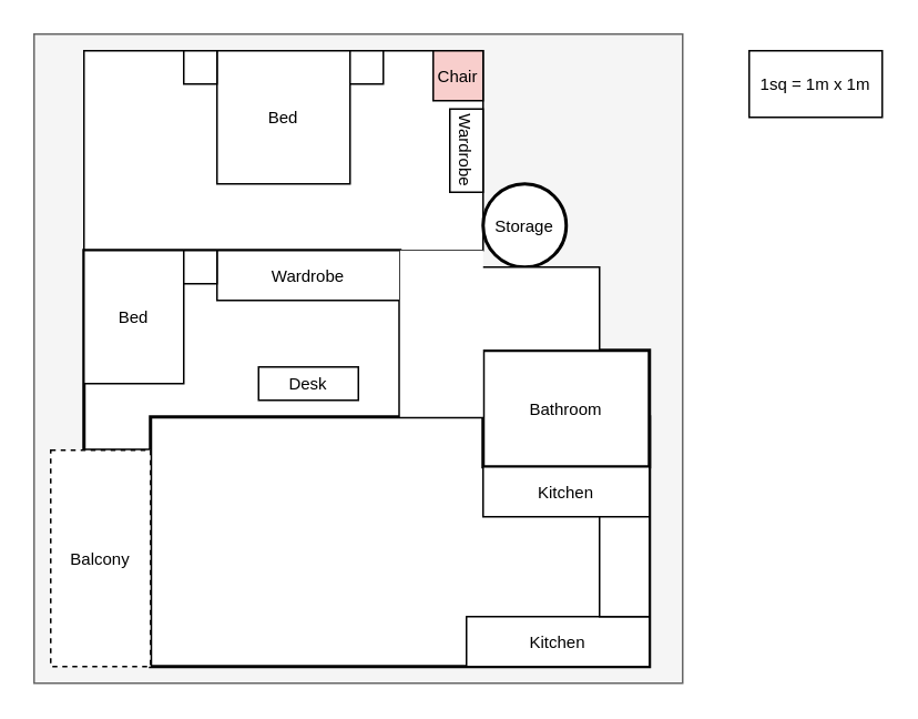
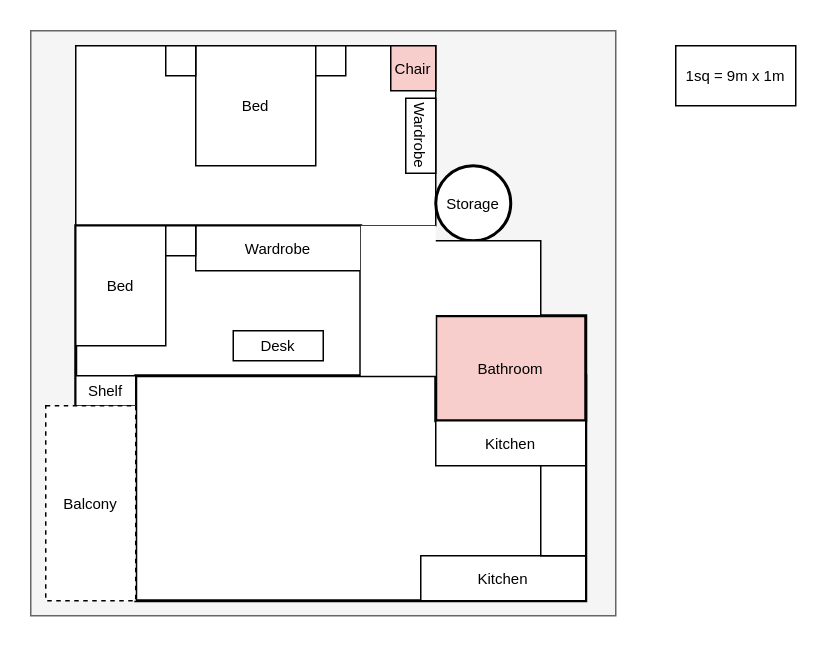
  <mxCell id="0" />
  <mxCell id="1" parent="0" />
  <mxCell id="2" value="" style="rounded=0;whiteSpace=wrap;html=1;fillColor=#f5f5f5;strokeColor=#666666;fontColor=#333333;" parent="1" vertex="1"><mxGeometry x="20" y="20" width="390" height="390" as="geometry" /></mxCell>
  <mxCell id="3" value="" style="rounded=0;whiteSpace=wrap;html=1;" parent="1" vertex="1"><mxGeometry x="50" y="30" width="240" height="120" as="geometry" /></mxCell>
  <mxCell id="4" value="" style="rounded=0;whiteSpace=wrap;html=1;strokeWidth=2;" parent="1" vertex="1"><mxGeometry x="50" y="150" width="190" height="120" as="geometry" /></mxCell>
  <mxCell id="5" value="" style="rounded=0;whiteSpace=wrap;html=1;strokeWidth=2;" parent="1" vertex="1"><mxGeometry x="90" y="250" width="300" height="150" as="geometry" /></mxCell>
  <mxCell id="6" value="Bed" style="rounded=0;whiteSpace=wrap;html=1;fontSize=10;" parent="1" vertex="1"><mxGeometry x="50" y="150" width="60" height="80" as="geometry" /></mxCell>
  <mxCell id="7" value="Wardrobe" style="rounded=0;whiteSpace=wrap;html=1;fontSize=10;" parent="1" vertex="1"><mxGeometry x="130" y="150" width="110" height="30" as="geometry" /></mxCell>
+ <mxCell id="8" value="Shelf" style="rounded=0;whiteSpace=wrap;html=1;fontSize=10;" parent="1" vertex="1"><mxGeometry x="50" y="250" width="40" height="20" as="geometry" /></mxCell>
  <mxCell id="9" value="Desk" style="rounded=0;whiteSpace=wrap;html=1;fontSize=10;" parent="1" vertex="1"><mxGeometry x="155" y="220" width="60" height="20" as="geometry" /></mxCell>
  <mxCell id="10" value="" style="rounded=0;whiteSpace=wrap;html=1;" parent="1" vertex="1"><mxGeometry x="110" y="150" width="20" height="20" as="geometry" /></mxCell>
  <mxCell id="11" value="Bed" style="rounded=0;whiteSpace=wrap;html=1;fontSize=10;" parent="1" vertex="1"><mxGeometry x="130" y="30" width="80" height="80" as="geometry" /></mxCell>
  <mxCell id="12" value="Wardrobe" style="rounded=0;whiteSpace=wrap;html=1;horizontal=0;fontSize=10;rotation=-180;" parent="1" vertex="1"><mxGeometry x="270" y="65" width="20" height="50" as="geometry" /></mxCell>
  <mxCell id="13" value="" style="rounded=0;whiteSpace=wrap;html=1;" parent="1" vertex="1"><mxGeometry x="110" y="30" width="20" height="20" as="geometry" /></mxCell>
  <mxCell id="14" value="Chair" style="rounded=0;whiteSpace=wrap;html=1;fontSize=10;fillColor=#f8cecc;" parent="1" vertex="1"><mxGeometry x="260" y="30" width="30" height="30" as="geometry" /></mxCell>
  <mxCell id="15" value="" style="rounded=0;whiteSpace=wrap;html=1;" parent="1" vertex="1"><mxGeometry x="210" y="30" width="20" height="20" as="geometry" /></mxCell>
  <mxCell id="16" value="Balcony" style="rounded=0;whiteSpace=wrap;html=1;fontSize=10;dashed=1;" parent="1" vertex="1"><mxGeometry x="30" y="270" width="60" height="130" as="geometry" /></mxCell>
- <mxCell id="17" value="Bathroom" style="rounded=0;whiteSpace=wrap;html=1;fontSize=10;strokeWidth=2;" parent="1" vertex="1"><mxGeometry x="290" y="210" width="100" height="70" as="geometry" /></mxCell>
+ <mxCell id="17" value="Bathroom" style="rounded=0;whiteSpace=wrap;html=1;fontSize=10;strokeWidth=2;fillColor=#f8cecc;" parent="1" vertex="1"><mxGeometry x="290" y="210" width="100" height="70" as="geometry" /></mxCell>
  <mxCell id="18" value="Kitchen" style="rounded=0;whiteSpace=wrap;html=1;fontSize=10;" parent="1" vertex="1"><mxGeometry x="280" y="370" width="110" height="30" as="geometry" /></mxCell>
  <mxCell id="19" value="Kitchen" style="rounded=0;whiteSpace=wrap;html=1;fontSize=10;" parent="1" vertex="1"><mxGeometry x="290" y="280" width="100" height="30" as="geometry" /></mxCell>
  <mxCell id="20" value="" style="rounded=0;whiteSpace=wrap;html=1;" parent="1" vertex="1"><mxGeometry x="360" y="310" width="30" height="60" as="geometry" /></mxCell>
  <mxCell id="21" value="Storage" style="ellipse;whiteSpace=wrap;html=1;fontSize=10;strokeWidth=2;" parent="1" vertex="1"><mxGeometry x="290" y="110" width="50" height="50" as="geometry" /></mxCell>
- <mxCell id="22" value="1sq = 1m x 1m" style="rounded=0;whiteSpace=wrap;html=1;fontSize=10;" parent="1" vertex="1"><mxGeometry x="450" y="30" width="80" height="40" as="geometry" /></mxCell>
+ <mxCell id="22" value="1sq = 9m x 1m" style="rounded=0;whiteSpace=wrap;html=1;fontSize=10;" parent="1" vertex="1"><mxGeometry x="450" y="30" width="80" height="40" as="geometry" /></mxCell>
  <mxCell id="23" value="" style="rounded=0;whiteSpace=wrap;html=1;" vertex="1" parent="1"><mxGeometry x="240" y="160" width="120" height="50" as="geometry" /></mxCell>
  <mxCell id="24" value="" style="rounded=0;whiteSpace=wrap;html=1;strokeColor=none;" vertex="1" parent="1"><mxGeometry x="240" y="150" width="50" height="100" as="geometry" /></mxCell>
